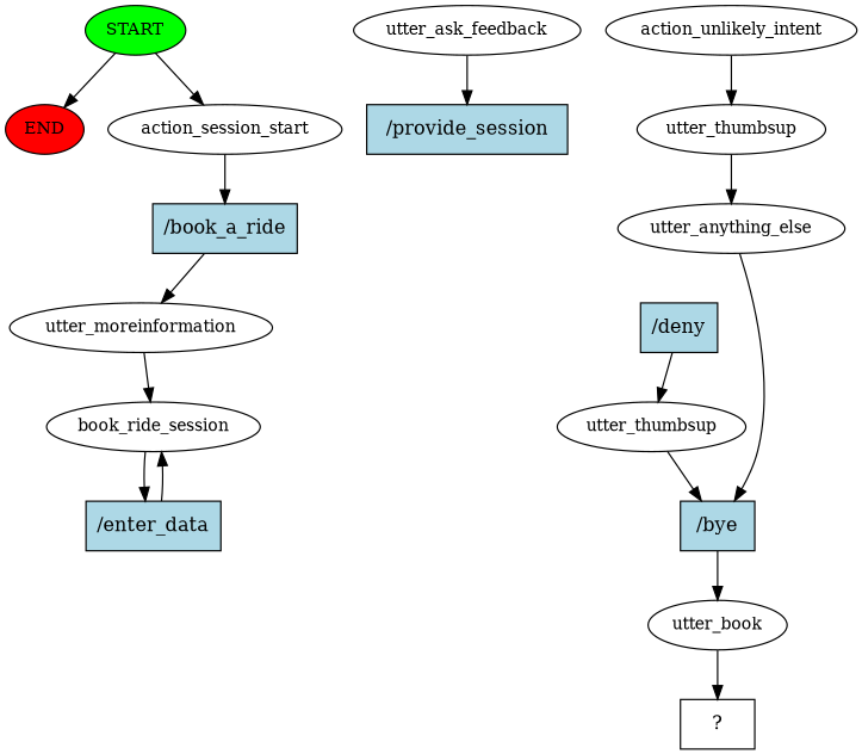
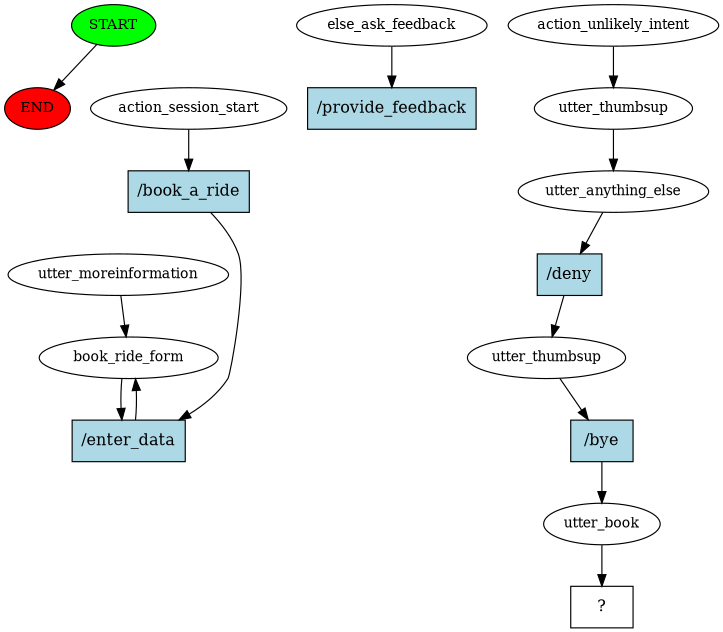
  digraph {
    node [fontsize=12]
    n1 [fillcolor=green label=START style=filled]
    n2 [fillcolor=red label=END style=filled]
    n3 [label=action_session_start]
    n4 [fillcolor=lightblue label="/book_a_ride" shape=rect style=filled fontsize=""]
    n5 [label=utter_moreinformation]
-   n6 [label=book_ride_session]
+   n6 [label=book_ride_form]
    n7 [fillcolor=lightblue label="/enter_data" shape=rect style=filled fontsize=""]
-   n8 [label=utter_ask_feedback]
-   n9 [fillcolor=lightblue label="/provide_session" shape=rect style=filled fontsize=""]
+   n8 [label=else_ask_feedback]
+   n9 [fillcolor=lightblue label="/provide_feedback" shape=rect style=filled fontsize=""]
    n10 [label=action_unlikely_intent]
    n11 [label=utter_thumbsup]
    n12 [label=utter_anything_else]
    n13 [fillcolor=lightblue label="/deny" shape=rect style=filled fontsize=""]
    n14 [label=utter_thumbsup]
    n15 [fillcolor=lightblue label="/bye" shape=rect style=filled fontsize=""]
    n16 [label=utter_book]
    n17 [label="  ?  " shape=rect fontsize=""]
    n1 -> n2
-   n1 -> n3
    n3 -> n4
-   n4 -> n5
+   n4 -> n7
    n5 -> n6
    n6 -> n7
    n7 -> n6
    n8 -> n9
    n10 -> n11
    n11 -> n12
-   n12 -> n15
+   n12 -> n13
    n13 -> n14
    n14 -> n15
    n15 -> n16
    n16 -> n17
  }
